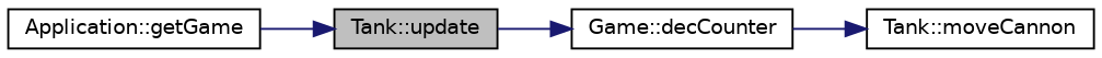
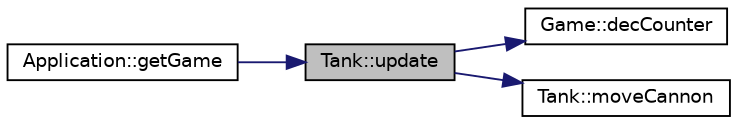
  digraph {
    rankdir=LR
    node [color=black fillcolor=white fontname=Helvetica fontsize=10 shape=record style=filled]
    edge [color=midnightblue fontname=Helvetica fontsize=10 labelfontname=Helvetica labelfontsize=10 style=solid]
    n1 [fillcolor=grey75 fontcolor=black height=0.2 label="Tank::update" width=0.4]
    n2 [height=0.2 label="Game::decCounter" width=0.4]
    n3 [height=0.2 label="Tank::moveCannon" width=0.4]
    n4 [height=0.2 label="Application::getGame" width=0.4]
    n1 -> n2
-   n2 -> n3
+   n1 -> n3
    n4 -> n1
  }
